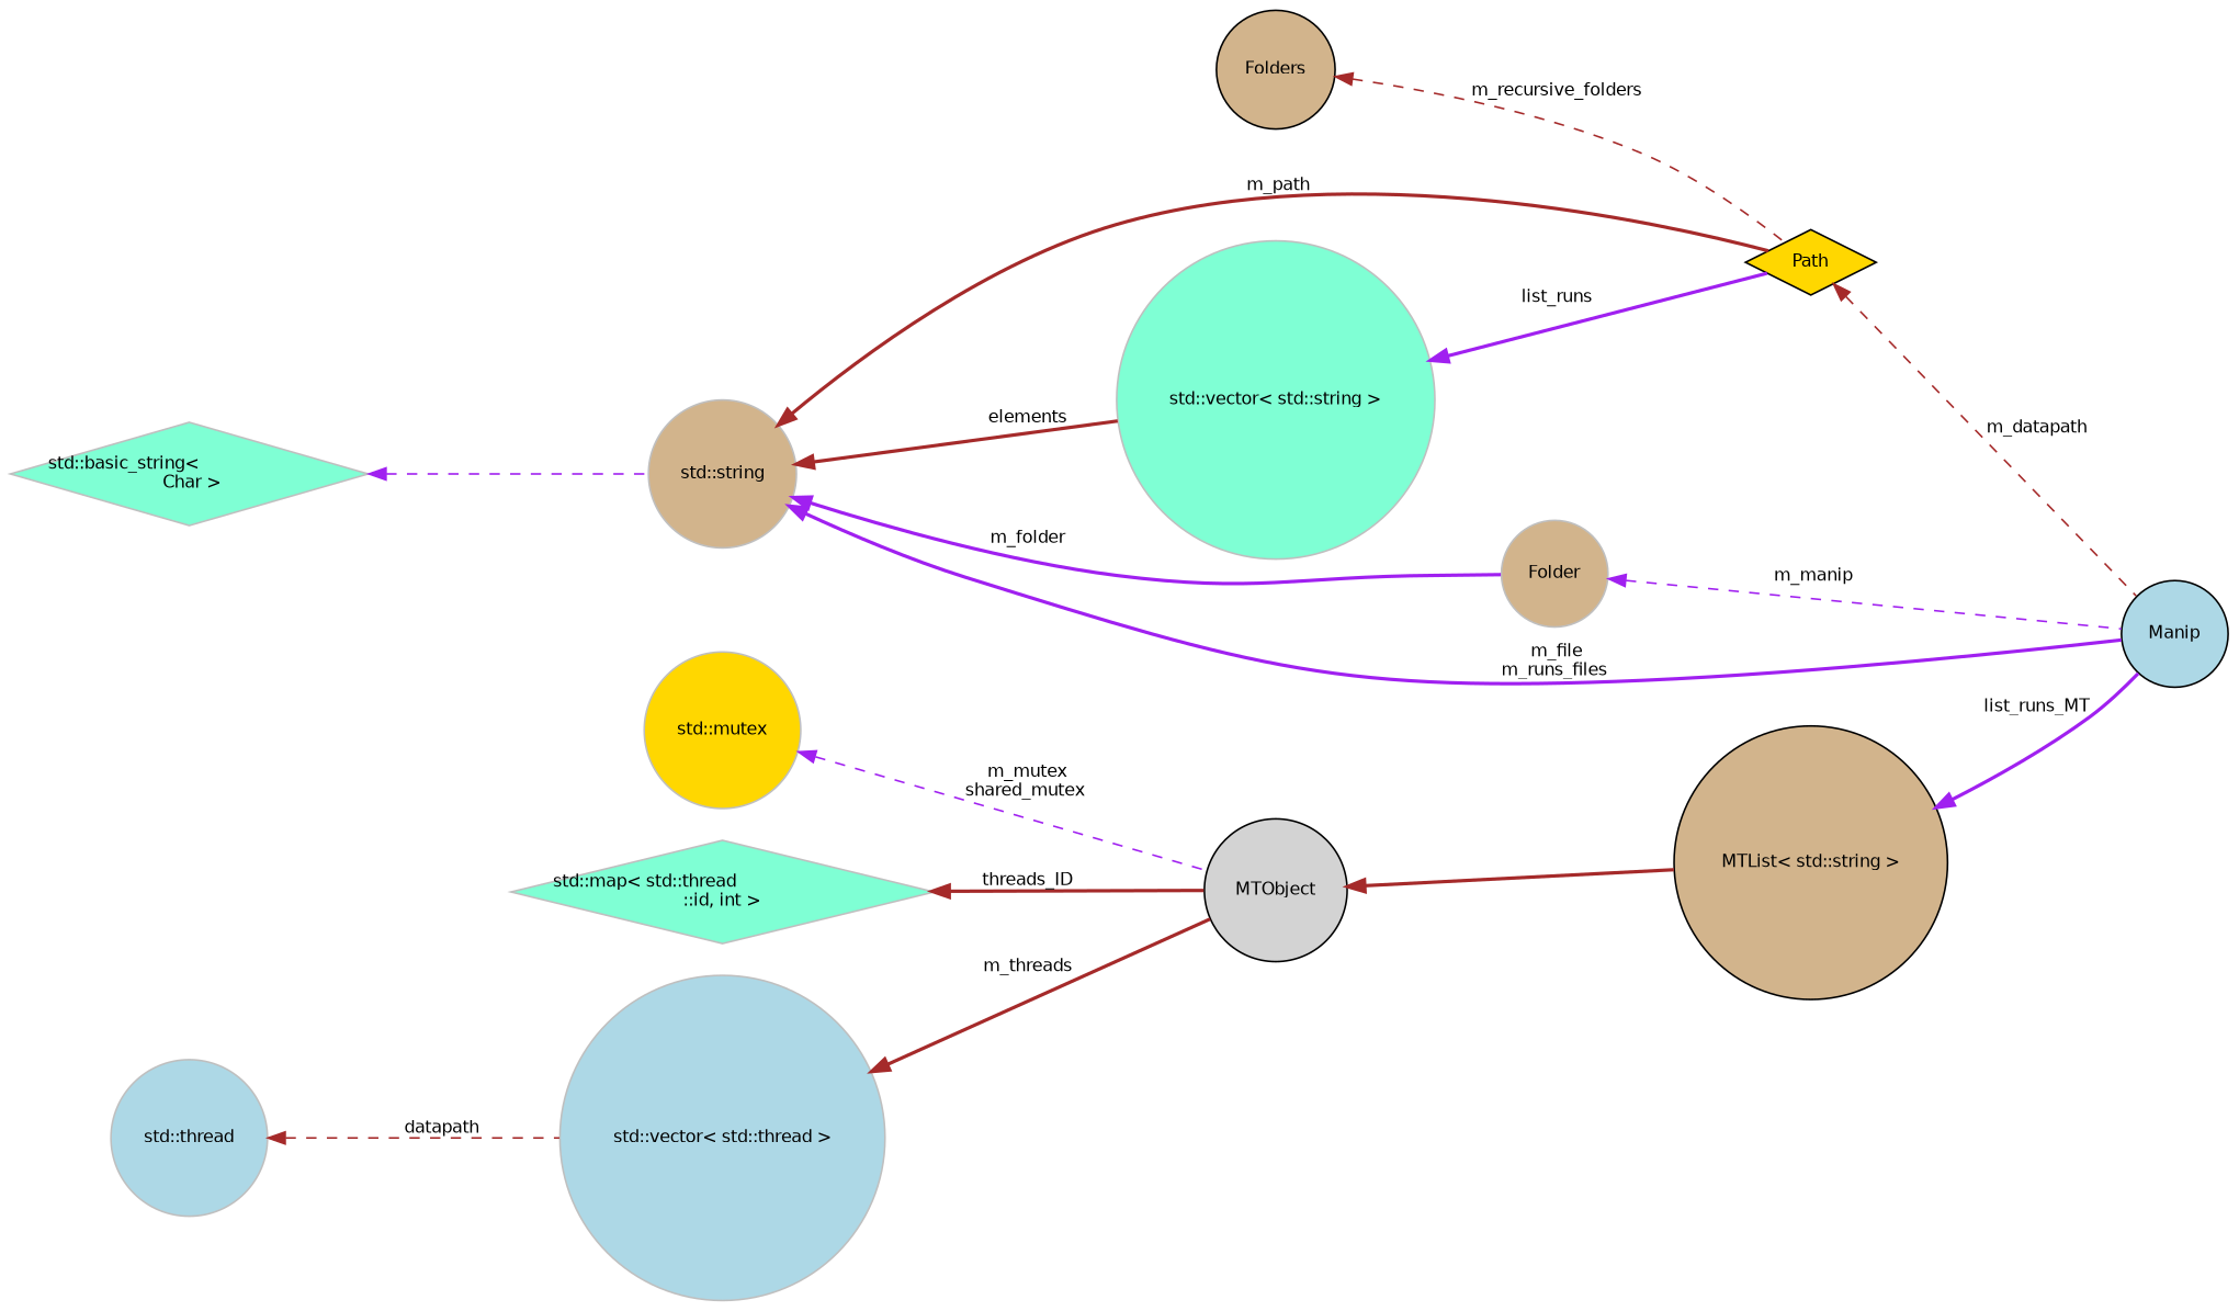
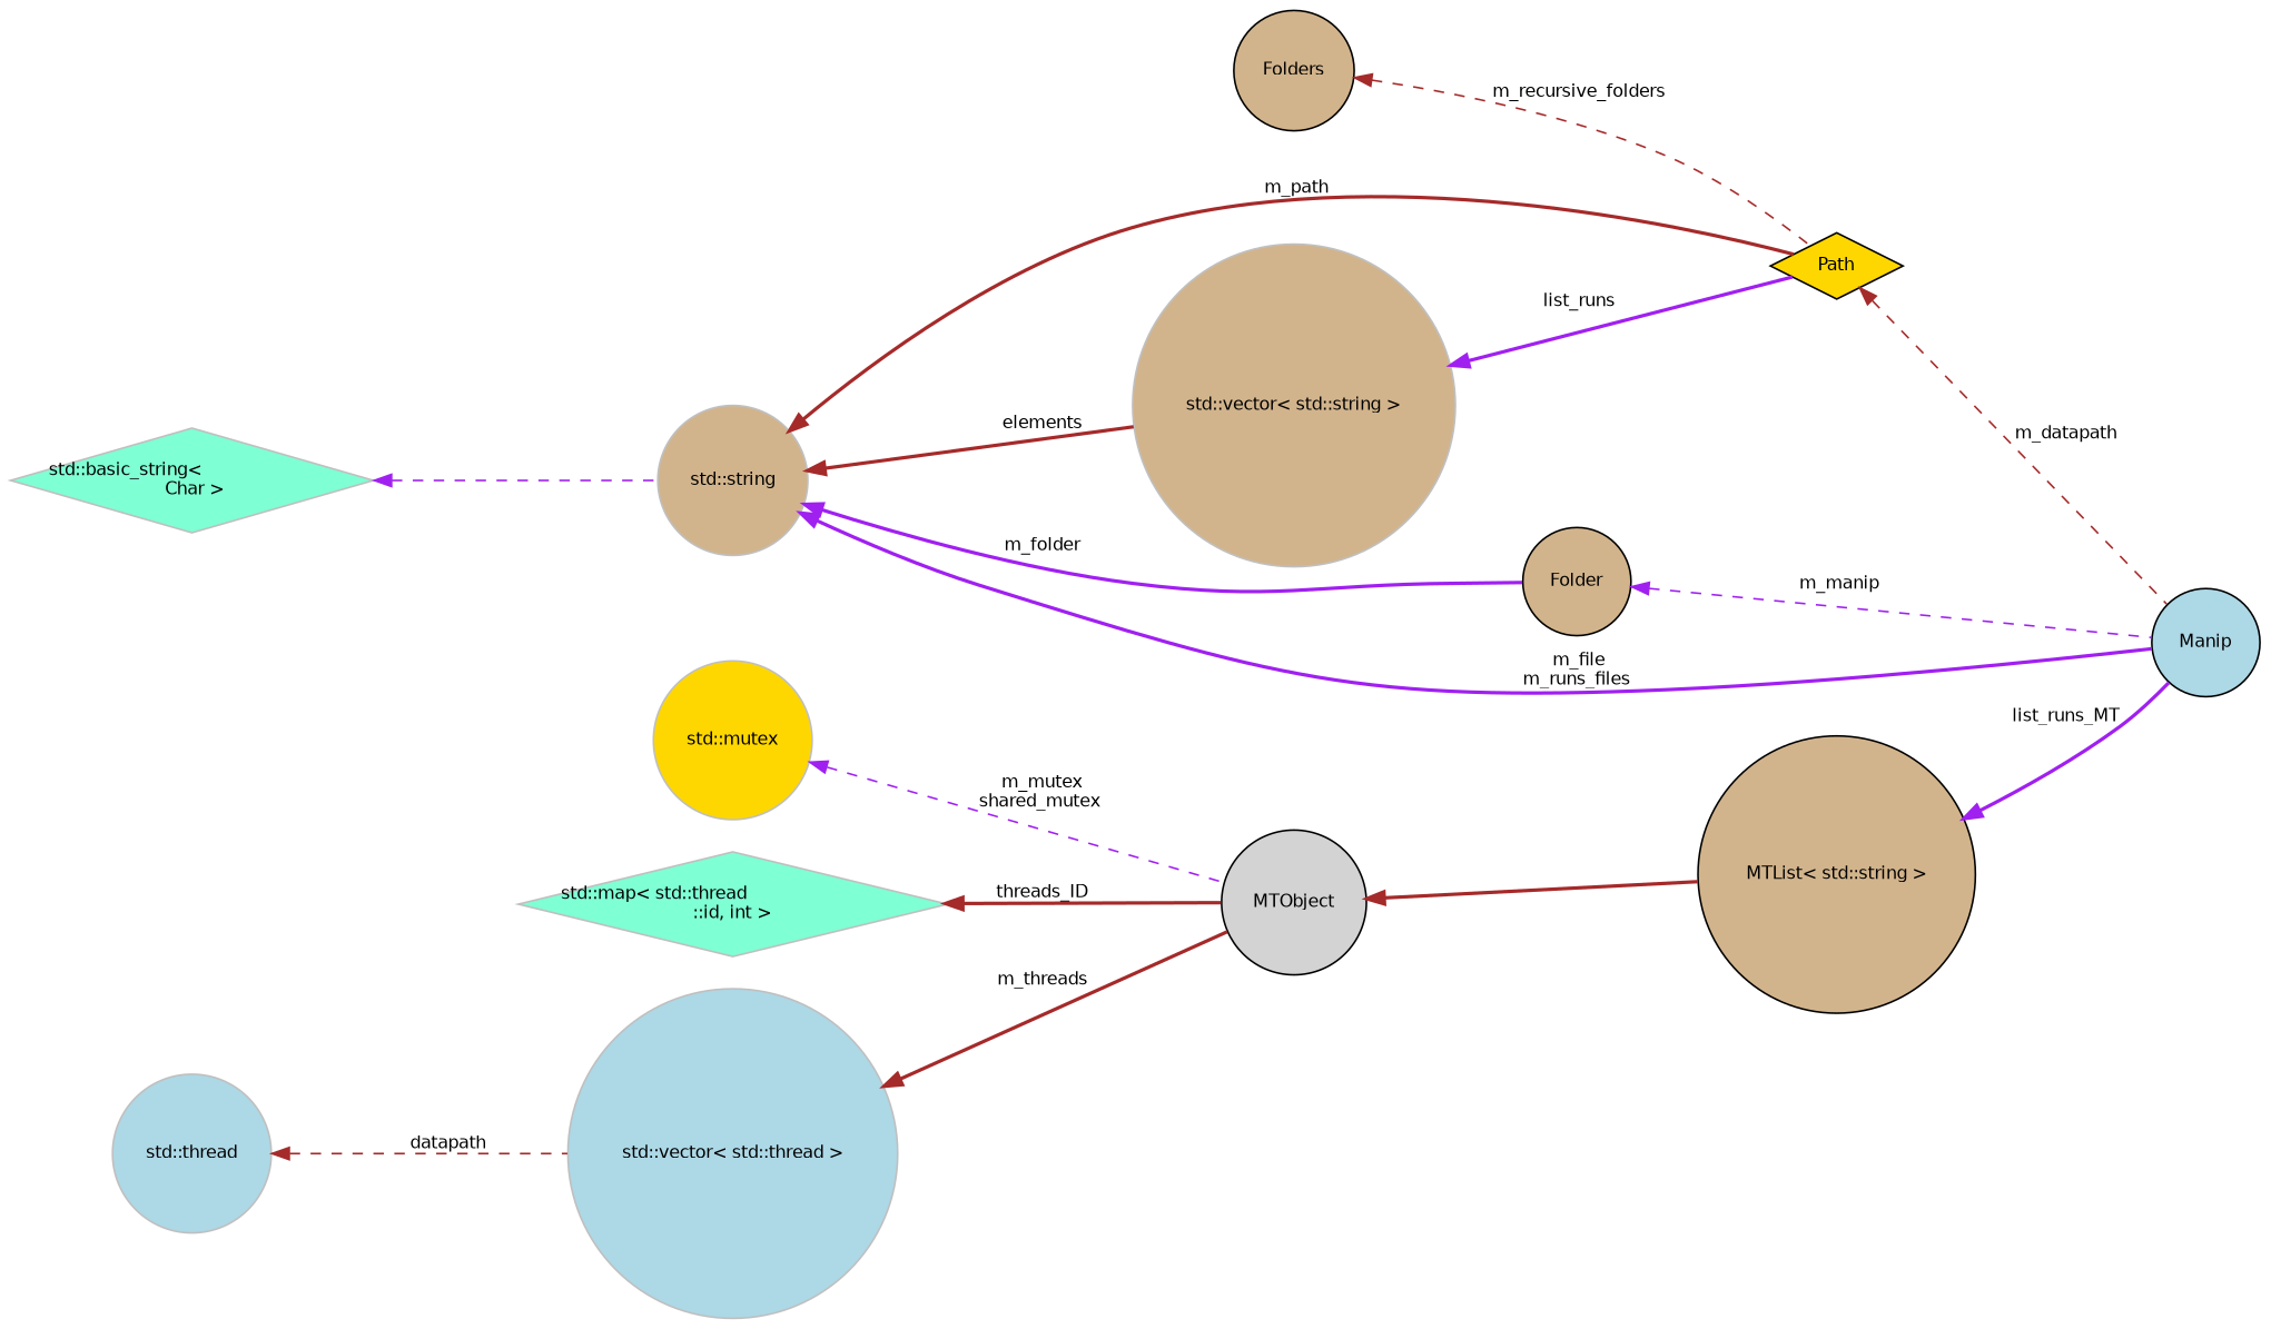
  digraph {
    rankdir=LR
    node [color=grey75 fillcolor=tan fontname=Helvetica fontsize=10 shape=circle style=filled]
    edge [color=brown dir=back fontname=Helvetica fontsize=10 labelfontname=Helvetica labelfontsize=10 style=bold]
    n1 [color=black fillcolor=lightblue fontcolor=black height=0.2 label=Manip width=0.4]
    n2 [color=black fillcolor=gold height=0.2 label=Path shape=diamond width=0.4]
    n3 [color=black height=0.2 label=Folders width=0.4]
    n4 [height=0.2 label="std::string" width=0.4]
-   n5 [height=0.2 label=Folder width=0.4]
-   n6 [fillcolor=aquamarine height=0.2 label="std::vector\< std::string \>" width=0.4]
+   n5 [color=black height=0.2 label=Folder width=0.4]
+   n6 [height=0.2 label="std::vector\< std::string \>" width=0.4]
    n7 [fillcolor=aquamarine height=0.2 label="std::basic_string\<\l Char \>" shape=diamond width=0.4]
    n8 [color=black height=0.2 label="MTList\< std::string \>" width=0.4]
    n9 [color=black fillcolor=lightgrey height=0.2 label=MTObject width=0.4]
    n10 [fillcolor=aquamarine height=0.2 label="std::map\< std::thread\l::id, int \>" shape=diamond width=0.4]
    n11 [fillcolor=lightblue height=0.2 label="std::vector\< std::thread \>" width=0.4]
    n12 [fillcolor=lightblue height=0.2 label="std::thread" width=0.4]
    n13 [fillcolor=gold height=0.2 label="std::mutex" width=0.4]
    n2 -> n1 [label=" m_datapath" style=dashed]
    n3 -> n2 [label=" m_recursive_folders" style=dashed]
    n4 -> n1 [color=purple label=" m_file\nm_runs_files"]
    n4 -> n2 [label=" m_path"]
    n4 -> n5 [color=purple label=" m_folder"]
    n4 -> n6 [label=" elements"]
    n5 -> n1 [color=purple label=" m_manip" style=dashed]
    n6 -> n2 [color=purple label=" list_runs"]
    n7 -> n4 [color=purple style=dashed]
    n8 -> n1 [color=purple label=" list_runs_MT"]
    n9 -> n8
    n10 -> n9 [label=" threads_ID"]
    n11 -> n9 [label=" m_threads"]
    n12 -> n11 [label=" datapath" style=dashed]
    n13 -> n9 [color=purple label=" m_mutex\nshared_mutex" style=dashed]
  }
